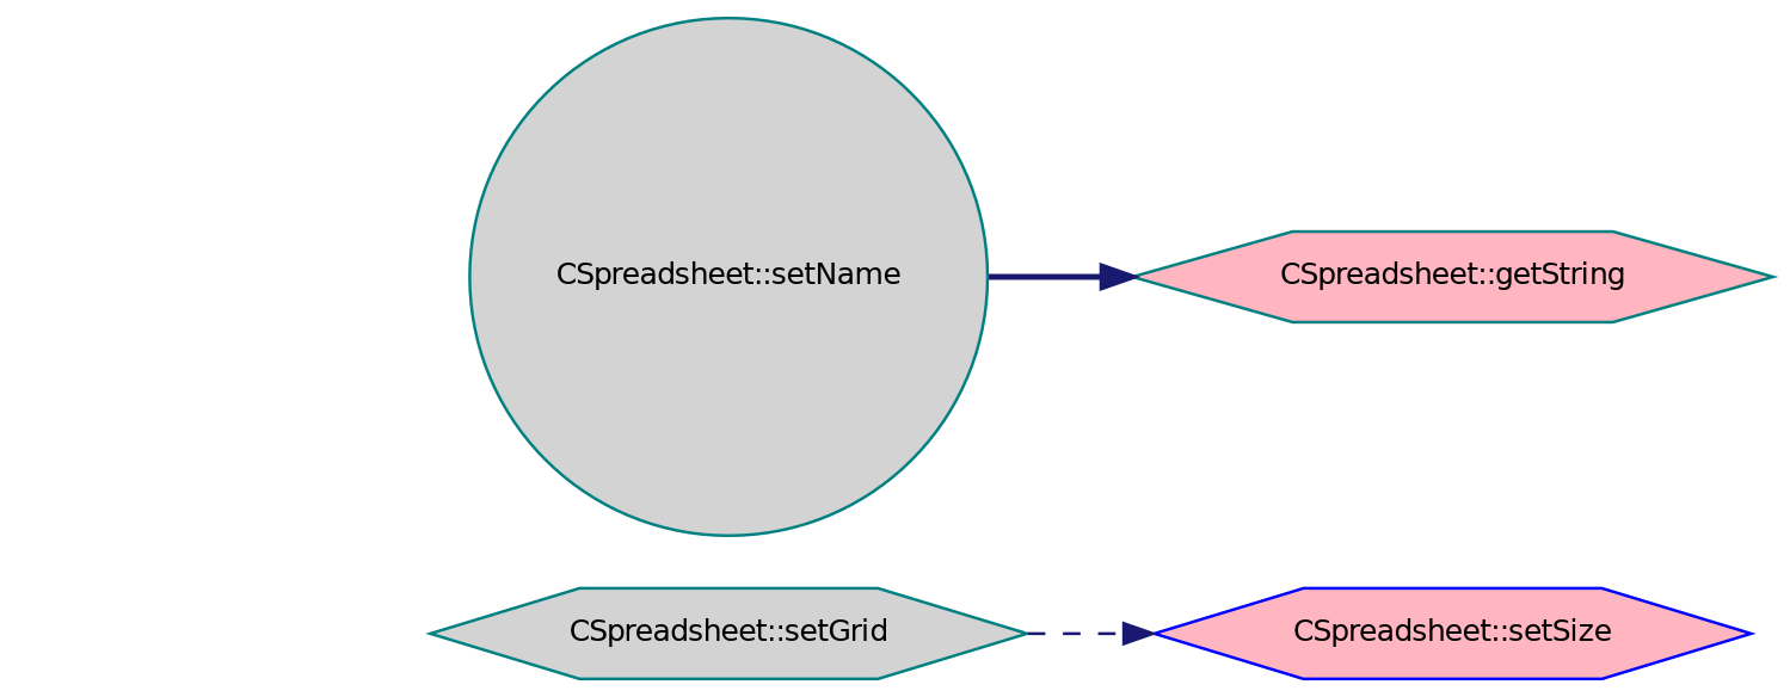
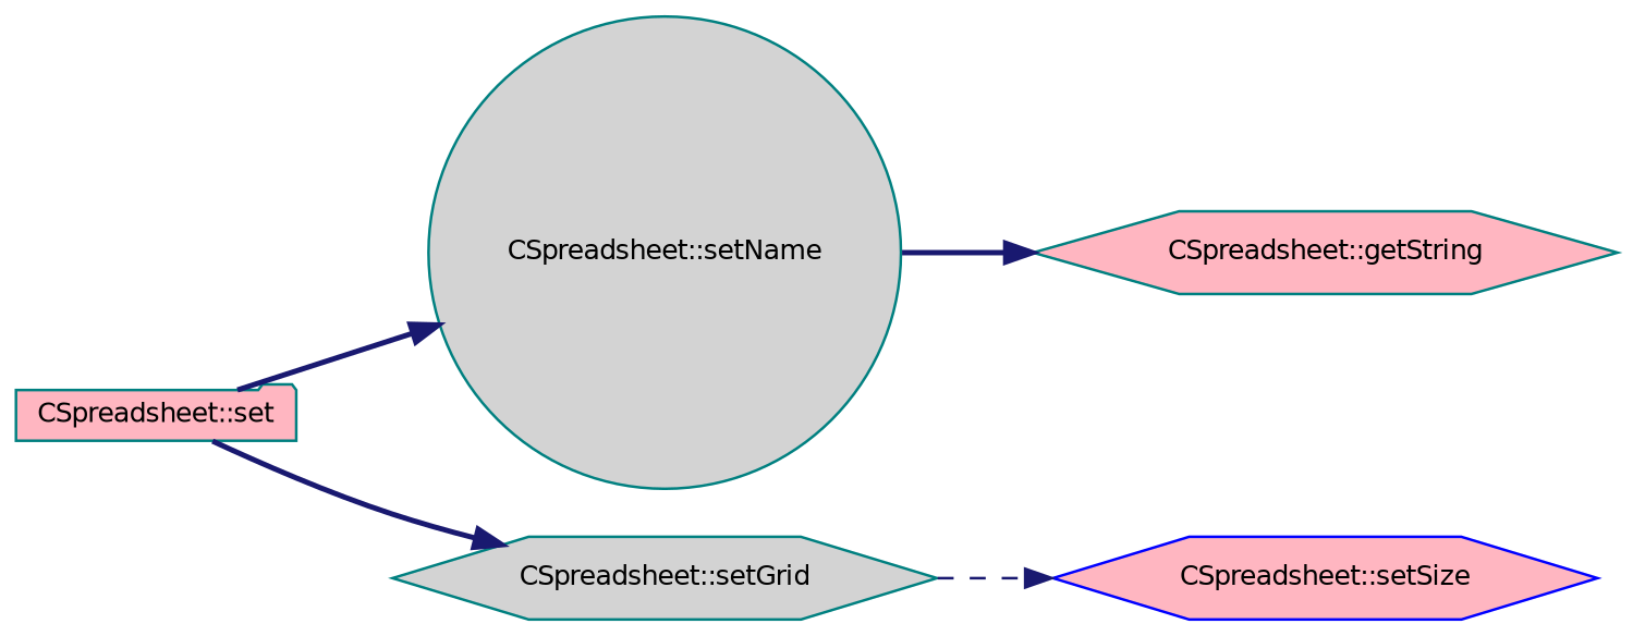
  digraph {
    rankdir=LR
    node [color=teal fillcolor=lightpink fontname=Helvetica fontsize=10 shape=hexagon style=filled]
    edge [color=midnightblue fontname=Helvetica fontsize=10 labelfontname=Helvetica labelfontsize=10 style=bold]
+   n1 [fontcolor=black height=0.2 label="CSpreadsheet::set" shape=folder width=0.4]
    n2 [fillcolor=lightgrey height=0.2 label="CSpreadsheet::setName" shape=circle width=0.4]
    n3 [fillcolor=lightgrey height=0.2 label="CSpreadsheet::setGrid" width=0.4]
    n4 [height=0.2 label="CSpreadsheet::getString" width=0.4]
    n5 [color=blue height=0.2 label="CSpreadsheet::setSize" width=0.4]
+   n1 -> n2
+   n1 -> n3
    n2 -> n4
    n3 -> n5 [style=dashed]
  }
